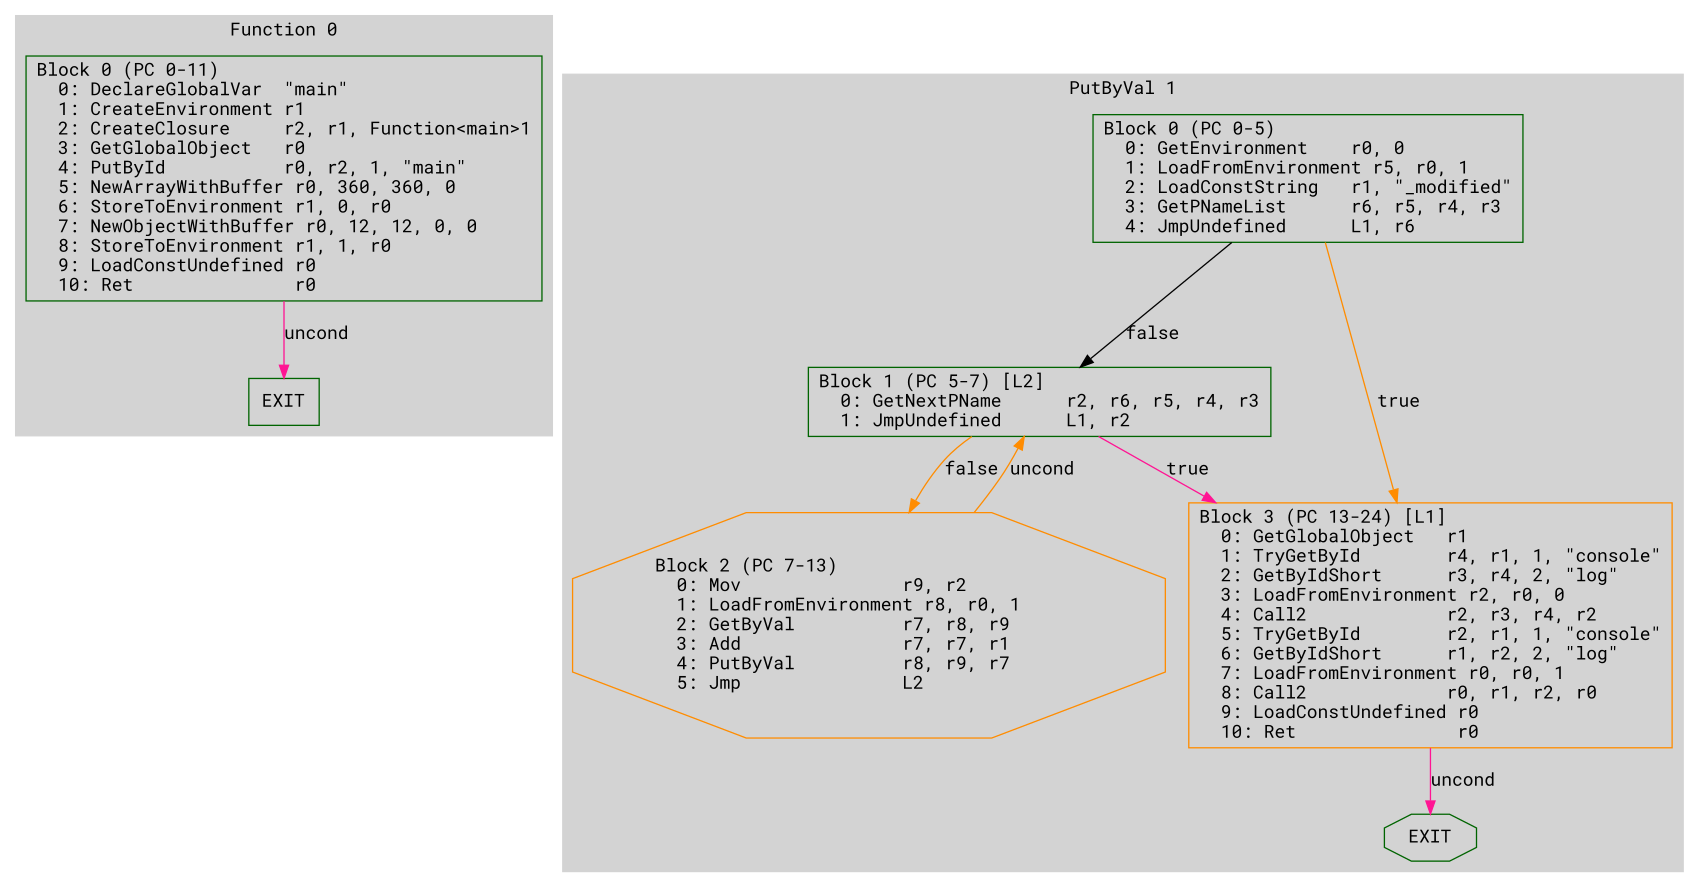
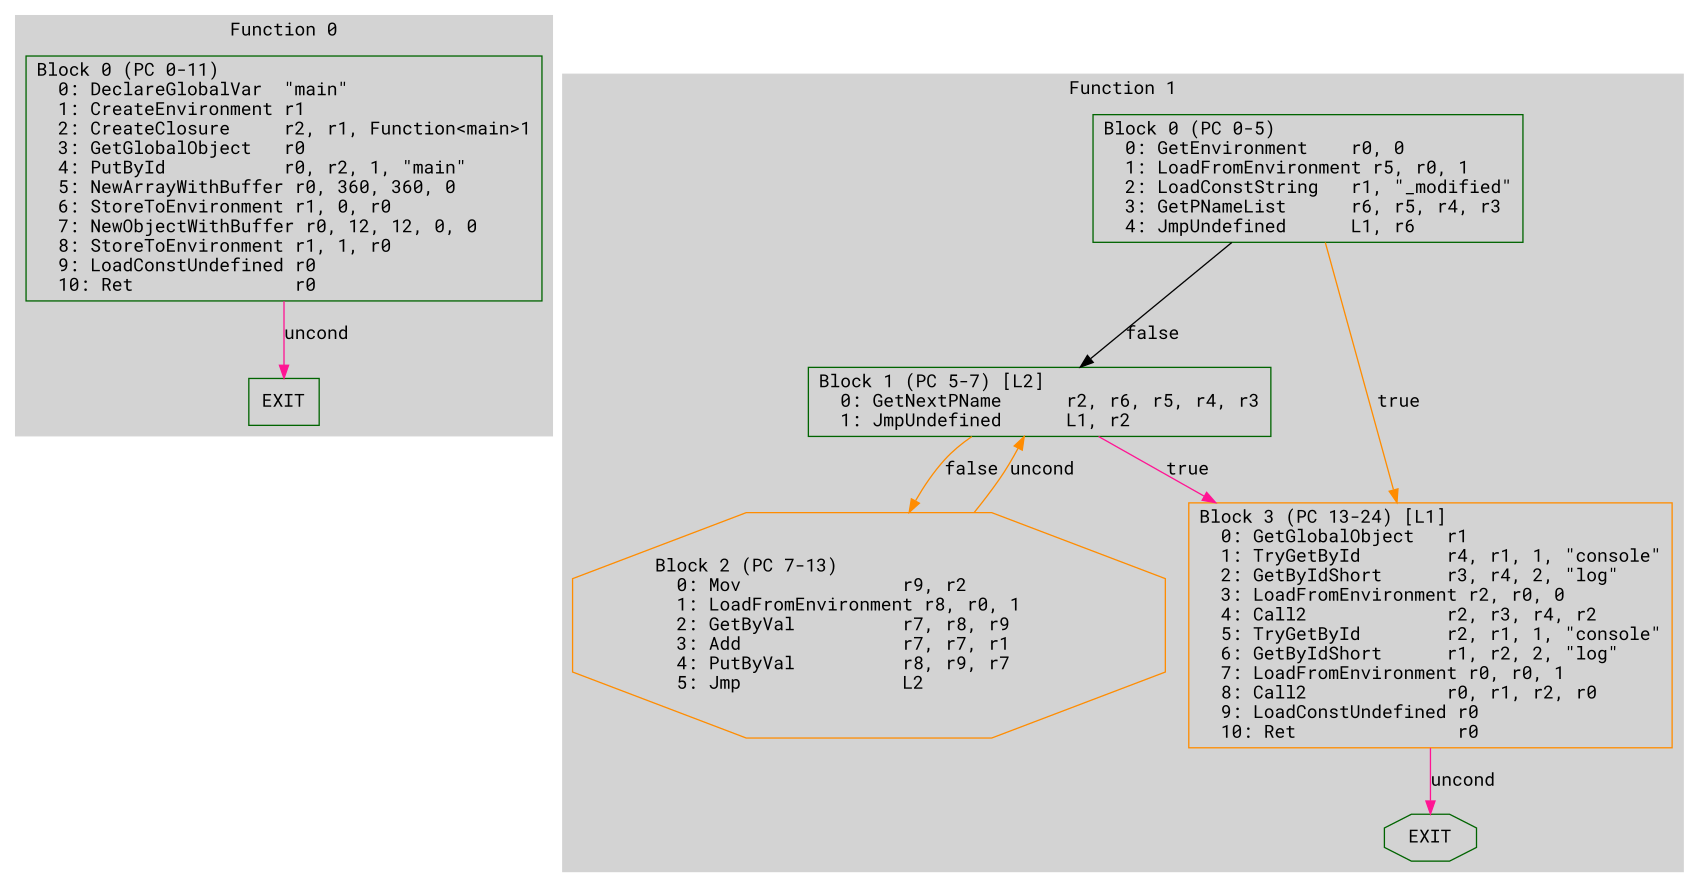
  digraph {
    rankdir=TB
    fontname="Roboto Mono"
    node [fontname="Roboto Mono" shape=box color=darkgreen]
    edge [color=deeppink fontname="Roboto Mono"]
    n1 [label="Block 0 (PC 0-11)\l  0: DeclareGlobalVar  \"main\"\l  1: CreateEnvironment r1\l  2: CreateClosure     r2, r1, Function<main>1\l  3: GetGlobalObject   r0\l  4: PutById           r0, r2, 1, \"main\"\l  5: NewArrayWithBuffer r0, 360, 360, 0\l  6: StoreToEnvironment r1, 0, r0\l  7: NewObjectWithBuffer r0, 12, 12, 0, 0\l  8: StoreToEnvironment r1, 1, r0\l  9: LoadConstUndefined r0\l  10: Ret               r0\l"]
    n2 [label=EXIT]
    n3 [label="Block 0 (PC 0-5)\l  0: GetEnvironment    r0, 0\l  1: LoadFromEnvironment r5, r0, 1\l  2: LoadConstString   r1, \"_modified\"\l  3: GetPNameList      r6, r5, r4, r3\l  4: JmpUndefined      L1, r6\l"]
    n4 [label="Block 1 (PC 5-7) [L2]\l  0: GetNextPName      r2, r6, r5, r4, r3\l  1: JmpUndefined      L1, r2\l"]
    n5 [label="Block 3 (PC 13-24) [L1]\l  0: GetGlobalObject   r1\l  1: TryGetById        r4, r1, 1, \"console\"\l  2: GetByIdShort      r3, r4, 2, \"log\"\l  3: LoadFromEnvironment r2, r0, 0\l  4: Call2             r2, r3, r4, r2\l  5: TryGetById        r2, r1, 1, \"console\"\l  6: GetByIdShort      r1, r2, 2, \"log\"\l  7: LoadFromEnvironment r0, r0, 1\l  8: Call2             r0, r1, r2, r0\l  9: LoadConstUndefined r0\l  10: Ret               r0\l" color=darkorange]
    n6 [label="Block 2 (PC 7-13)\l  0: Mov               r9, r2\l  1: LoadFromEnvironment r8, r0, 1\l  2: GetByVal          r7, r8, r9\l  3: Add               r7, r7, r1\l  4: PutByVal          r8, r9, r7\l  5: Jmp               L2\l" shape=octagon color=darkorange]
    n7 [label=EXIT shape=octagon]
    subgraph cluster_1 {
      color=lightgrey
      label="Function 0"
      style=filled
      n1
      n2
    }
    subgraph cluster_2 {
      color=lightgrey
-     label="PutByVal 1"
+     label="Function 1"
      style=filled
      n3
      n4
      n5
      n6
      n7
    }
    n1 -> n2 [label=uncond]
    n3 -> n4 [label=false color=black]
    n3 -> n5 [label=true color=darkorange]
    n4 -> n5 [label=true]
    n4 -> n6 [label=false color=darkorange]
    n5 -> n7 [label=uncond]
    n6 -> n4 [label=uncond color=darkorange]
  }
